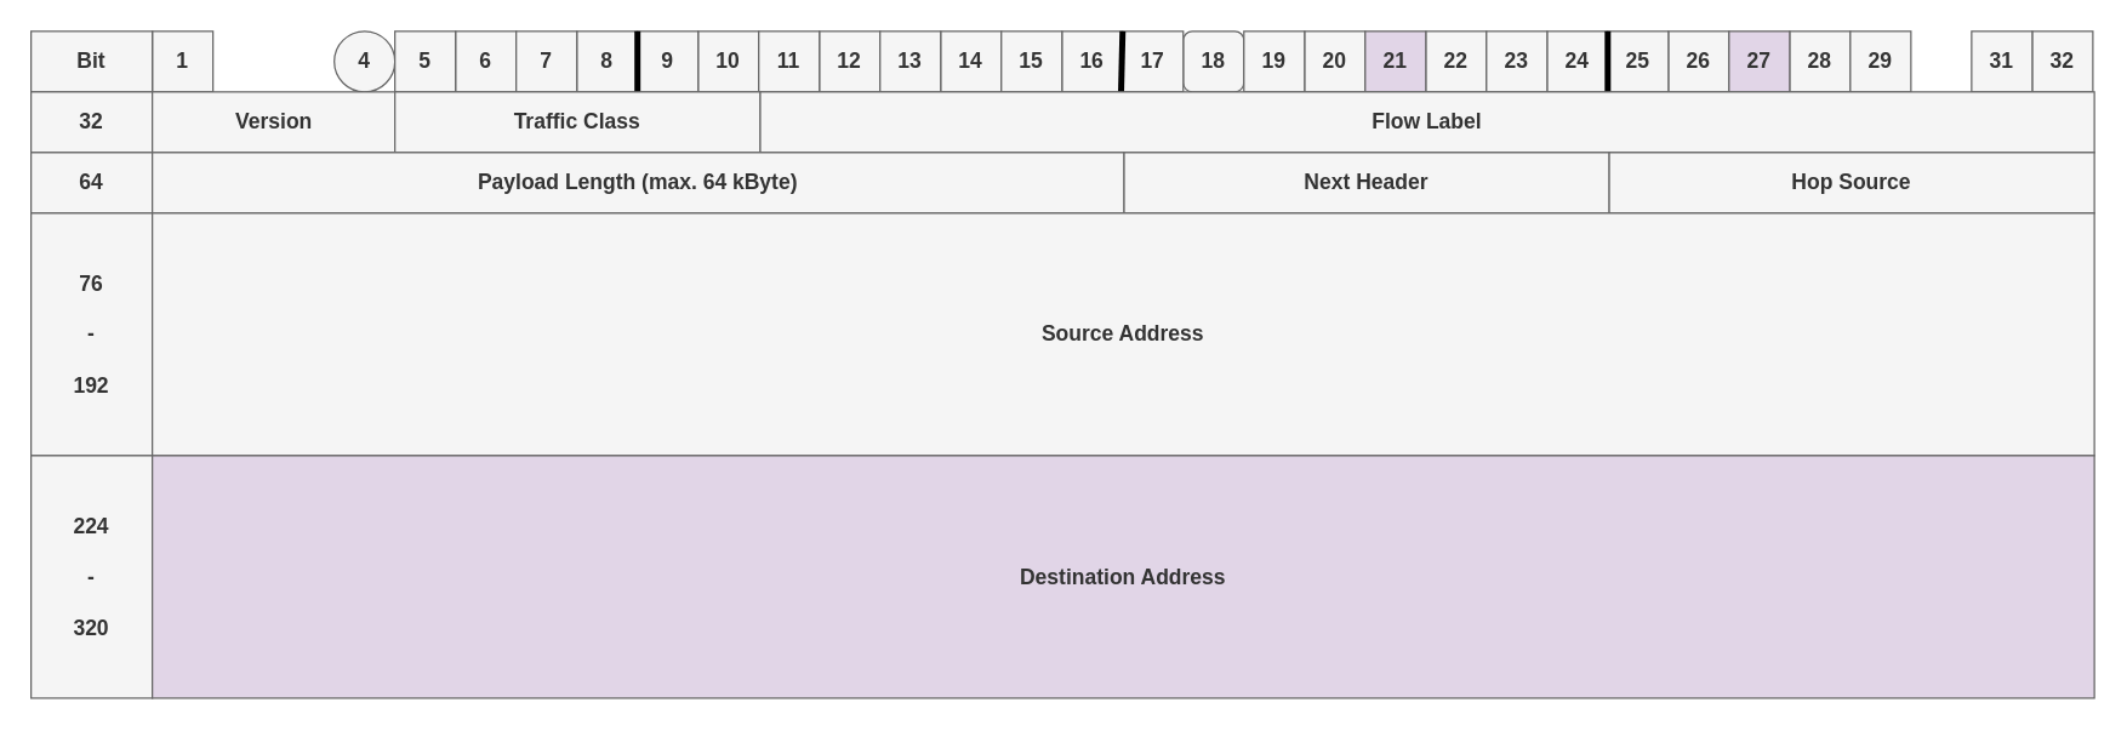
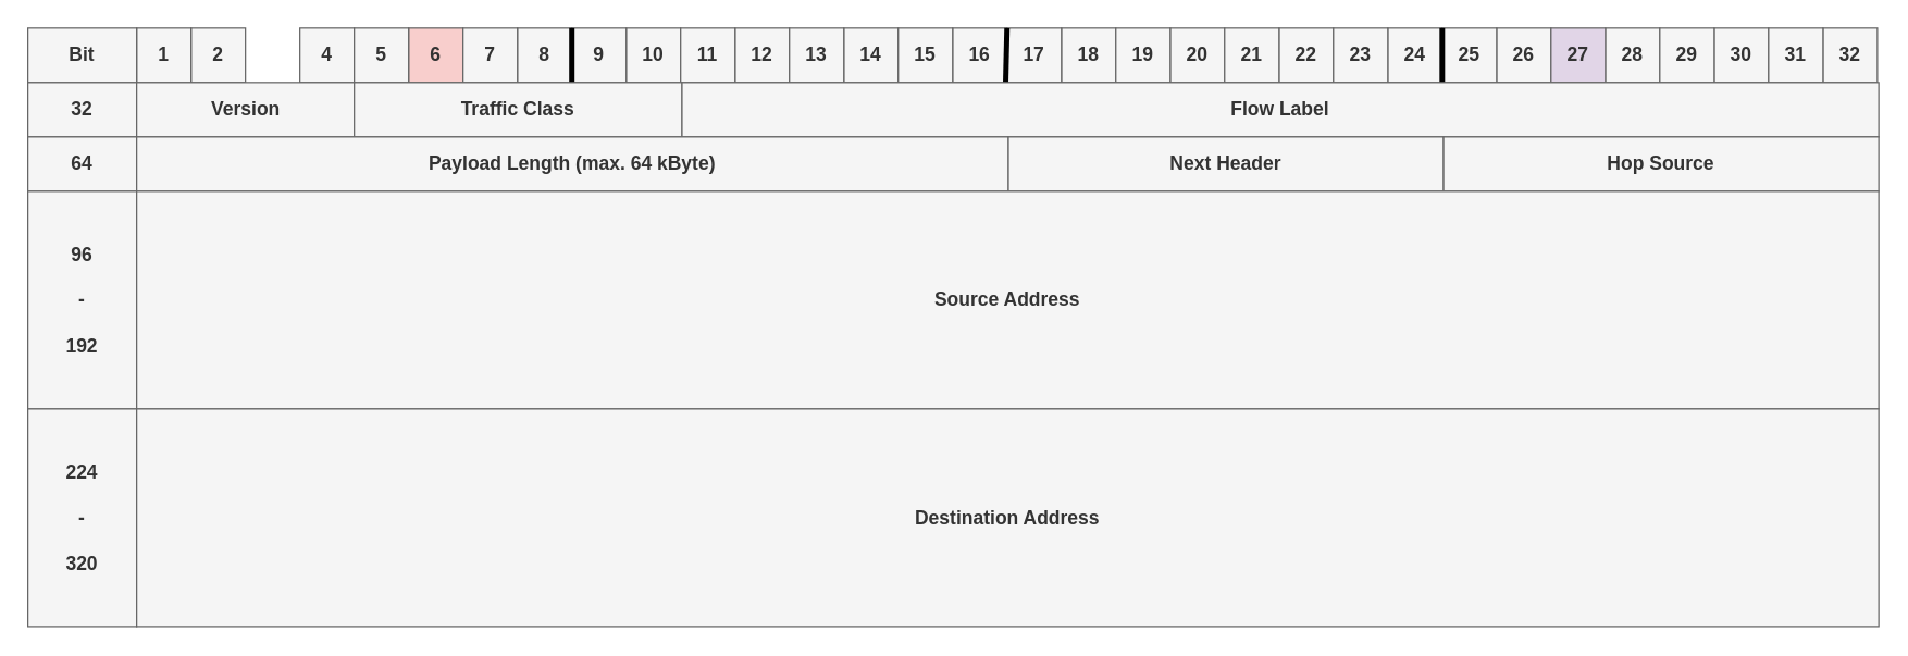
  <mxCell id="0" />
  <mxCell id="1" parent="0" />
+ <mxCell id="2" value="2" style="rounded=0;whiteSpace=wrap;html=1;fontSize=14;fontStyle=1;fillColor=#f5f5f5;strokeColor=#666666;fontColor=#333333;" vertex="1" parent="1"><mxGeometry x="140" y="20" width="40" height="40" as="geometry" /></mxCell>
  <mxCell id="3" value="1" style="rounded=0;whiteSpace=wrap;html=1;fontSize=14;fontStyle=1;fillColor=#f5f5f5;strokeColor=#666666;fontColor=#333333;" vertex="1" parent="1"><mxGeometry x="100" y="20" width="40" height="40" as="geometry" /></mxCell>
- <mxCell id="4" value="4" style="ellipse;whiteSpace=wrap;html=1;fontSize=14;fontStyle=1;fillColor=#f5f5f5;strokeColor=#666666;fontColor=#333333;" vertex="1" parent="1"><mxGeometry x="220" y="20" width="40" height="40" as="geometry" /></mxCell>
- <mxCell id="5" value="6" style="rounded=0;whiteSpace=wrap;html=1;fontSize=14;fontStyle=1;fillColor=#f5f5f5;strokeColor=#666666;fontColor=#333333;" vertex="1" parent="1"><mxGeometry x="300" y="20" width="40" height="40" as="geometry" /></mxCell>
+ <mxCell id="4" value="4" style="rounded=0;whiteSpace=wrap;html=1;fontSize=14;fontStyle=1;fillColor=#f5f5f5;strokeColor=#666666;fontColor=#333333;" vertex="1" parent="1"><mxGeometry x="220" y="20" width="40" height="40" as="geometry" /></mxCell>
+ <mxCell id="5" value="6" style="rounded=0;whiteSpace=wrap;html=1;fontSize=14;fontStyle=1;fillColor=#f8cecc;strokeColor=#666666;fontColor=#333333;" vertex="1" parent="1"><mxGeometry x="300" y="20" width="40" height="40" as="geometry" /></mxCell>
  <mxCell id="6" value="5" style="rounded=0;whiteSpace=wrap;html=1;fontSize=14;fontStyle=1;fillColor=#f5f5f5;strokeColor=#666666;fontColor=#333333;" vertex="1" parent="1"><mxGeometry x="260" y="20" width="40" height="40" as="geometry" /></mxCell>
  <mxCell id="7" value="8" style="rounded=0;whiteSpace=wrap;html=1;fontSize=14;fontStyle=1;fillColor=#f5f5f5;strokeColor=#666666;fontColor=#333333;" vertex="1" parent="1"><mxGeometry x="380" y="20" width="40" height="40" as="geometry" /></mxCell>
  <mxCell id="8" value="7" style="rounded=0;whiteSpace=wrap;html=1;fontSize=14;fontStyle=1;fillColor=#f5f5f5;strokeColor=#666666;fontColor=#333333;" vertex="1" parent="1"><mxGeometry x="340" y="20" width="40" height="40" as="geometry" /></mxCell>
  <mxCell id="9" value="10" style="rounded=0;whiteSpace=wrap;html=1;fontSize=14;fontStyle=1;fillColor=#f5f5f5;strokeColor=#666666;fontColor=#333333;" vertex="1" parent="1"><mxGeometry x="460" y="20" width="40" height="40" as="geometry" /></mxCell>
  <mxCell id="10" value="9" style="rounded=0;whiteSpace=wrap;html=1;fontSize=14;fontStyle=1;fillColor=#f5f5f5;strokeColor=#666666;fontColor=#333333;" vertex="1" parent="1"><mxGeometry x="420" y="20" width="40" height="40" as="geometry" /></mxCell>
  <mxCell id="11" value="12" style="rounded=0;whiteSpace=wrap;html=1;fontSize=14;fontStyle=1;fillColor=#f5f5f5;strokeColor=#666666;fontColor=#333333;" vertex="1" parent="1"><mxGeometry x="540" y="20" width="40" height="40" as="geometry" /></mxCell>
  <mxCell id="12" value="11" style="rounded=0;whiteSpace=wrap;html=1;fontSize=14;fontStyle=1;fillColor=#f5f5f5;strokeColor=#666666;fontColor=#333333;" vertex="1" parent="1"><mxGeometry x="500" y="20" width="40" height="40" as="geometry" /></mxCell>
  <mxCell id="13" value="14" style="rounded=0;whiteSpace=wrap;html=1;fontSize=14;fontStyle=1;fillColor=#f5f5f5;strokeColor=#666666;fontColor=#333333;" vertex="1" parent="1"><mxGeometry x="620" y="20" width="40" height="40" as="geometry" /></mxCell>
  <mxCell id="14" value="13" style="rounded=0;whiteSpace=wrap;html=1;fontSize=14;fontStyle=1;fillColor=#f5f5f5;strokeColor=#666666;fontColor=#333333;" vertex="1" parent="1"><mxGeometry x="580" y="20" width="40" height="40" as="geometry" /></mxCell>
  <mxCell id="15" value="16" style="rounded=0;whiteSpace=wrap;html=1;fontSize=14;fontStyle=1;fillColor=#f5f5f5;strokeColor=#666666;fontColor=#333333;" vertex="1" parent="1"><mxGeometry x="700" y="20" width="40" height="40" as="geometry" /></mxCell>
  <mxCell id="16" value="15" style="rounded=0;whiteSpace=wrap;html=1;fontSize=14;fontStyle=1;fillColor=#f5f5f5;strokeColor=#666666;fontColor=#333333;" vertex="1" parent="1"><mxGeometry x="660" y="20" width="40" height="40" as="geometry" /></mxCell>
- <mxCell id="17" value="18" style="whiteSpace=wrap;html=1;fontSize=14;fontStyle=1;fillColor=#f5f5f5;strokeColor=#666666;fontColor=#333333;rounded=1;" vertex="1" parent="1"><mxGeometry x="780" y="20" width="40" height="40" as="geometry" /></mxCell>
+ <mxCell id="17" value="18" style="rounded=0;whiteSpace=wrap;html=1;fontSize=14;fontStyle=1;fillColor=#f5f5f5;strokeColor=#666666;fontColor=#333333;" vertex="1" parent="1"><mxGeometry x="780" y="20" width="40" height="40" as="geometry" /></mxCell>
  <mxCell id="18" value="17" style="rounded=0;whiteSpace=wrap;html=1;fontSize=14;fontStyle=1;fillColor=#f5f5f5;strokeColor=#666666;fontColor=#333333;" vertex="1" parent="1"><mxGeometry x="740" y="20" width="40" height="40" as="geometry" /></mxCell>
  <mxCell id="19" value="20" style="rounded=0;whiteSpace=wrap;html=1;fontSize=14;fontStyle=1;fillColor=#f5f5f5;strokeColor=#666666;fontColor=#333333;" vertex="1" parent="1"><mxGeometry x="860" y="20" width="40" height="40" as="geometry" /></mxCell>
  <mxCell id="20" value="19" style="rounded=0;whiteSpace=wrap;html=1;fontSize=14;fontStyle=1;fillColor=#f5f5f5;strokeColor=#666666;fontColor=#333333;" vertex="1" parent="1"><mxGeometry x="820" y="20" width="40" height="40" as="geometry" /></mxCell>
  <mxCell id="21" value="22" style="rounded=0;whiteSpace=wrap;html=1;fontSize=14;fontStyle=1;fillColor=#f5f5f5;strokeColor=#666666;fontColor=#333333;" vertex="1" parent="1"><mxGeometry x="940" y="20" width="40" height="40" as="geometry" /></mxCell>
- <mxCell id="22" value="21" style="rounded=0;whiteSpace=wrap;html=1;fontSize=14;fontStyle=1;fillColor=#e1d5e7;strokeColor=#666666;fontColor=#333333;" vertex="1" parent="1"><mxGeometry x="900" y="20" width="40" height="40" as="geometry" /></mxCell>
+ <mxCell id="22" value="21" style="rounded=0;whiteSpace=wrap;html=1;fontSize=14;fontStyle=1;fillColor=#f5f5f5;strokeColor=#666666;fontColor=#333333;" vertex="1" parent="1"><mxGeometry x="900" y="20" width="40" height="40" as="geometry" /></mxCell>
  <mxCell id="23" value="24" style="rounded=0;whiteSpace=wrap;html=1;fontSize=14;fontStyle=1;fillColor=#f5f5f5;strokeColor=#666666;fontColor=#333333;" vertex="1" parent="1"><mxGeometry x="1020" y="20" width="40" height="40" as="geometry" /></mxCell>
  <mxCell id="24" value="23" style="rounded=0;whiteSpace=wrap;html=1;fontSize=14;fontStyle=1;fillColor=#f5f5f5;strokeColor=#666666;fontColor=#333333;" vertex="1" parent="1"><mxGeometry x="980" y="20" width="40" height="40" as="geometry" /></mxCell>
  <mxCell id="25" value="26" style="rounded=0;whiteSpace=wrap;html=1;fontSize=14;fontStyle=1;fillColor=#f5f5f5;strokeColor=#666666;fontColor=#333333;" vertex="1" parent="1"><mxGeometry x="1100" y="20" width="40" height="40" as="geometry" /></mxCell>
  <mxCell id="26" value="25" style="rounded=0;whiteSpace=wrap;html=1;fontSize=14;fontStyle=1;fillColor=#f5f5f5;strokeColor=#666666;fontColor=#333333;" vertex="1" parent="1"><mxGeometry x="1060" y="20" width="40" height="40" as="geometry" /></mxCell>
  <mxCell id="27" value="28" style="rounded=0;whiteSpace=wrap;html=1;fontSize=14;fontStyle=1;fillColor=#f5f5f5;strokeColor=#666666;fontColor=#333333;" vertex="1" parent="1"><mxGeometry x="1180" y="20" width="40" height="40" as="geometry" /></mxCell>
  <mxCell id="28" value="27" style="rounded=0;whiteSpace=wrap;html=1;fontSize=14;fontStyle=1;fillColor=#e1d5e7;strokeColor=#666666;fontColor=#333333;" vertex="1" parent="1"><mxGeometry x="1140" y="20" width="40" height="40" as="geometry" /></mxCell>
+ <mxCell id="29" value="30" style="rounded=0;whiteSpace=wrap;html=1;fontSize=14;fontStyle=1;fillColor=#f5f5f5;strokeColor=#666666;fontColor=#333333;" vertex="1" parent="1"><mxGeometry x="1260" y="20" width="40" height="40" as="geometry" /></mxCell>
  <mxCell id="30" value="29" style="rounded=0;whiteSpace=wrap;html=1;fontSize=14;fontStyle=1;fillColor=#f5f5f5;strokeColor=#666666;fontColor=#333333;" vertex="1" parent="1"><mxGeometry x="1220" y="20" width="40" height="40" as="geometry" /></mxCell>
  <mxCell id="31" value="32" style="rounded=0;whiteSpace=wrap;html=1;fontSize=14;fontStyle=1;fillColor=#f5f5f5;strokeColor=#666666;fontColor=#333333;" vertex="1" parent="1"><mxGeometry x="1340" y="20" width="40" height="40" as="geometry" /></mxCell>
  <mxCell id="32" value="31" style="rounded=0;whiteSpace=wrap;html=1;fontSize=14;fontStyle=1;fillColor=#f5f5f5;strokeColor=#666666;fontColor=#333333;" vertex="1" parent="1"><mxGeometry x="1300" y="20" width="40" height="40" as="geometry" /></mxCell>
  <mxCell id="33" value="Bit" style="rounded=0;whiteSpace=wrap;html=1;fontSize=14;fontStyle=1;fillColor=#f5f5f5;strokeColor=#666666;fontColor=#333333;" vertex="1" parent="1"><mxGeometry x="20" y="20" width="80" height="40" as="geometry" /></mxCell>
  <mxCell id="34" value="" style="endArrow=none;html=1;fontSize=20;strokeWidth=4;entryX=1;entryY=0;entryDx=0;entryDy=0;" edge="1" parent="1" target="15"><mxGeometry width="50" height="50" relative="1" as="geometry"><mxPoint x="739" y="60" as="sourcePoint" /><mxPoint x="738.82" as="targetPoint" y="-20" /></mxGeometry></mxCell>
  <mxCell id="35" value="" style="endArrow=none;html=1;fontSize=20;strokeWidth=4;" edge="1" parent="1"><mxGeometry width="50" height="50" relative="1" as="geometry"><mxPoint x="1060" y="60" as="sourcePoint" /><mxPoint x="1060" y="20" as="targetPoint" /></mxGeometry></mxCell>
  <mxCell id="36" value="" style="endArrow=none;html=1;fontSize=20;strokeWidth=4;exitX=0;exitY=1;exitDx=0;exitDy=0;" edge="1" parent="1" source="10"><mxGeometry width="50" height="50" relative="1" as="geometry"><mxPoint x="420" y="340" as="sourcePoint" /><mxPoint x="420" y="20" as="targetPoint" /></mxGeometry></mxCell>
  <mxCell id="37" value="32" style="rounded=0;whiteSpace=wrap;html=1;fontSize=14;fontStyle=1;fillColor=#f5f5f5;strokeColor=#666666;fontColor=#333333;" vertex="1" parent="1"><mxGeometry x="20" y="60" width="80" height="40" as="geometry" /></mxCell>
  <mxCell id="38" value="64" style="rounded=0;whiteSpace=wrap;html=1;fontSize=14;fontStyle=1;fillColor=#f5f5f5;strokeColor=#666666;fontColor=#333333;" vertex="1" parent="1"><mxGeometry x="20" y="100" width="80" height="40" as="geometry" /></mxCell>
- <mxCell id="39" value="76&lt;br&gt;&lt;br&gt;-&lt;br&gt;&lt;br&gt;192" style="rounded=0;whiteSpace=wrap;html=1;fontSize=14;fontStyle=1;fillColor=#f5f5f5;strokeColor=#666666;fontColor=#333333;" vertex="1" parent="1"><mxGeometry x="20" y="140" width="80" height="160" as="geometry" /></mxCell>
+ <mxCell id="39" value="96&lt;br&gt;&lt;br&gt;-&lt;br&gt;&lt;br&gt;192" style="rounded=0;whiteSpace=wrap;html=1;fontSize=14;fontStyle=1;fillColor=#f5f5f5;strokeColor=#666666;fontColor=#333333;" vertex="1" parent="1"><mxGeometry x="20" y="140" width="80" height="160" as="geometry" /></mxCell>
  <mxCell id="40" value="224&lt;br&gt;&lt;br&gt;-&lt;br&gt;&lt;br&gt;320" style="rounded=0;whiteSpace=wrap;html=1;fontSize=14;fontStyle=1;fillColor=#f5f5f5;strokeColor=#666666;fontColor=#333333;" vertex="1" parent="1"><mxGeometry x="20" y="300" width="80" height="160" as="geometry" /></mxCell>
  <mxCell id="41" value="Version" style="rounded=0;whiteSpace=wrap;html=1;fontSize=14;fontStyle=1;fillColor=#f5f5f5;strokeColor=#666666;fontColor=#333333;" vertex="1" parent="1"><mxGeometry x="100" y="60" width="161" height="40" as="geometry" /></mxCell>
  <mxCell id="42" value="Traffic Class" style="rounded=0;whiteSpace=wrap;html=1;fontSize=14;fontStyle=1;fillColor=#f5f5f5;strokeColor=#666666;fontColor=#333333;" vertex="1" parent="1"><mxGeometry x="260" y="60" width="241" height="40" as="geometry" /></mxCell>
  <mxCell id="43" value="Flow Label" style="rounded=0;whiteSpace=wrap;html=1;fontSize=14;fontStyle=1;fillColor=#f5f5f5;strokeColor=#666666;fontColor=#333333;" vertex="1" parent="1"><mxGeometry x="501" y="60" width="880" height="40" as="geometry" /></mxCell>
  <mxCell id="44" value="Payload Length (max. 64 kByte)" style="rounded=0;whiteSpace=wrap;html=1;fontSize=14;fontStyle=1;fillColor=#f5f5f5;strokeColor=#666666;fontColor=#333333;" vertex="1" parent="1"><mxGeometry x="100" y="100" width="641" height="40" as="geometry" /></mxCell>
  <mxCell id="45" value="Next Header" style="rounded=0;whiteSpace=wrap;html=1;fontSize=14;fontStyle=1;fillColor=#f5f5f5;strokeColor=#666666;fontColor=#333333;" vertex="1" parent="1"><mxGeometry x="741" y="100" width="320" height="40" as="geometry" /></mxCell>
  <mxCell id="46" value="Hop Source" style="rounded=0;whiteSpace=wrap;html=1;fontSize=14;fontStyle=1;fillColor=#f5f5f5;strokeColor=#666666;fontColor=#333333;" vertex="1" parent="1"><mxGeometry x="1061" y="100" width="320" height="40" as="geometry" /></mxCell>
  <mxCell id="47" value="Source Address" style="rounded=0;whiteSpace=wrap;html=1;fontSize=14;fontStyle=1;fillColor=#f5f5f5;strokeColor=#666666;fontColor=#333333;" vertex="1" parent="1"><mxGeometry x="100" y="140" width="1281" height="160" as="geometry" /></mxCell>
- <mxCell id="48" value="Destination Address" style="rounded=0;whiteSpace=wrap;html=1;fontSize=14;fontStyle=1;fillColor=#e1d5e7;strokeColor=#666666;fontColor=#333333;" vertex="1" parent="1"><mxGeometry x="100" y="300" width="1281" height="160" as="geometry" /></mxCell>
+ <mxCell id="48" value="Destination Address" style="rounded=0;whiteSpace=wrap;html=1;fontSize=14;fontStyle=1;fillColor=#f5f5f5;strokeColor=#666666;fontColor=#333333;" vertex="1" parent="1"><mxGeometry x="100" y="300" width="1281" height="160" as="geometry" /></mxCell>
